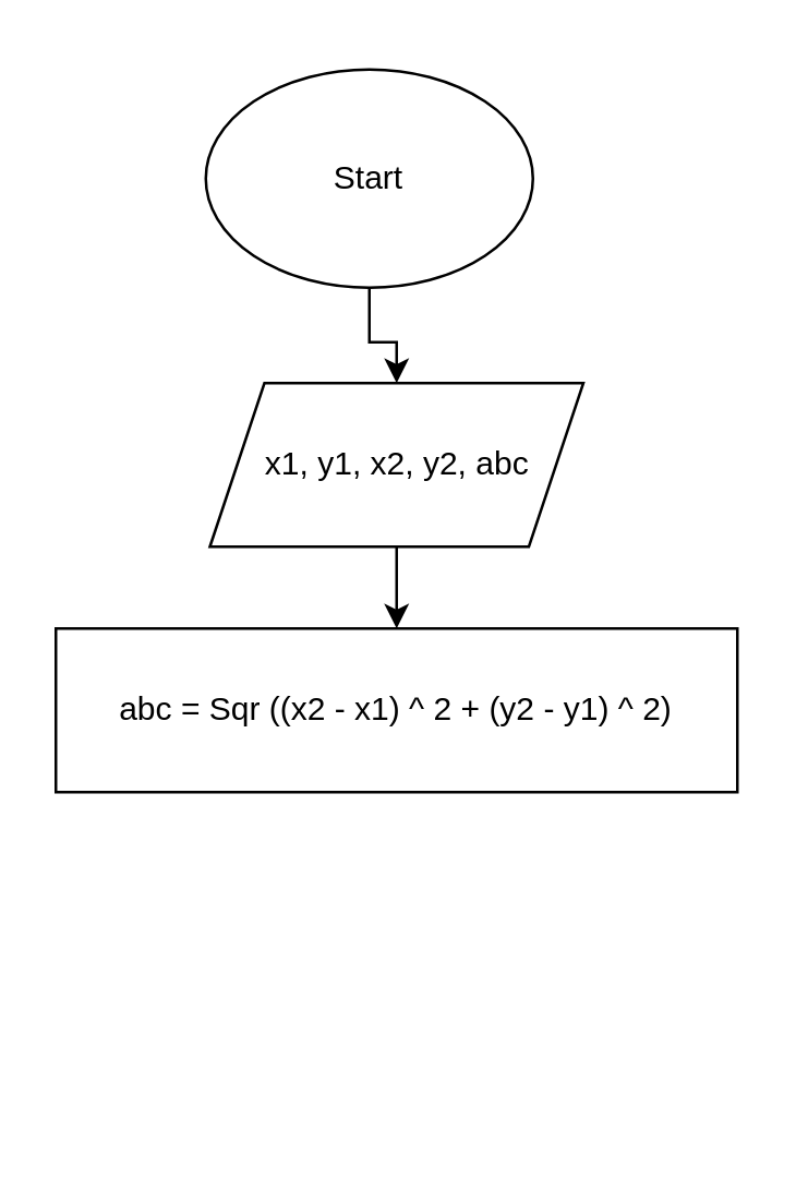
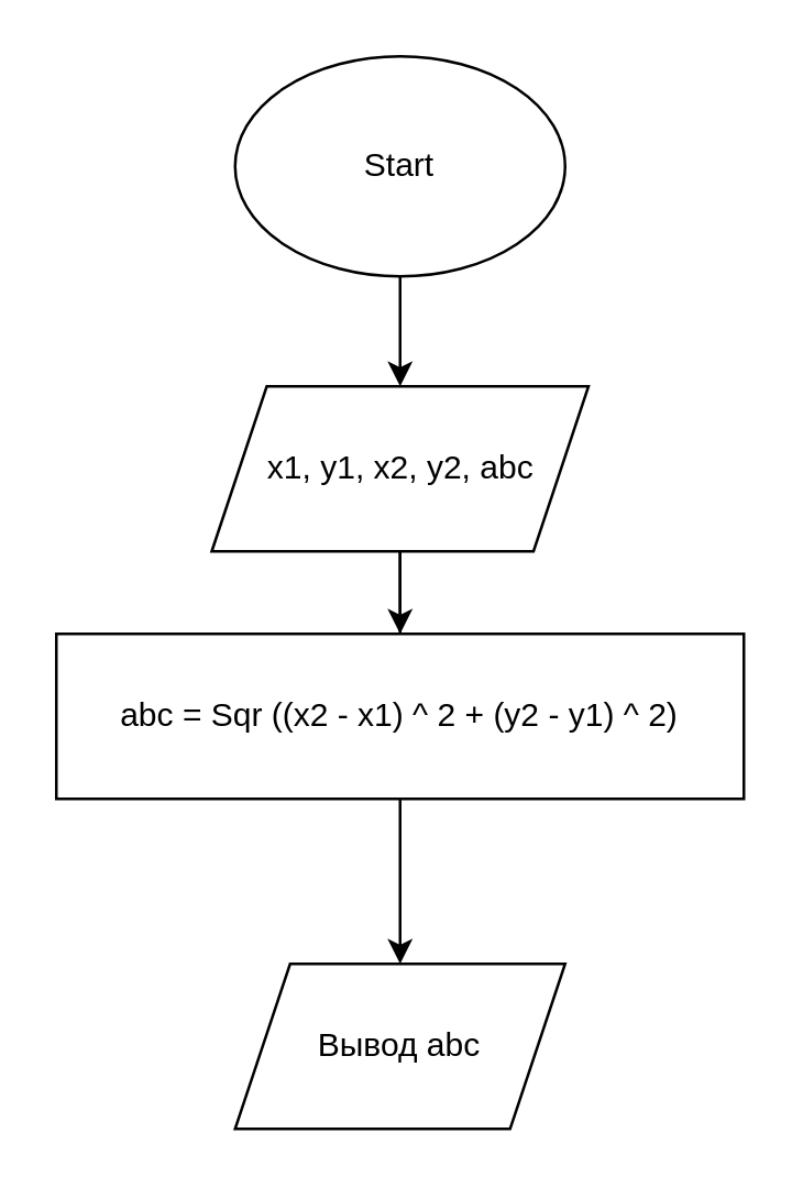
  <mxCell id="0" />
  <mxCell id="1" parent="0" />
  <mxCell id="2" value="" style="edgeStyle=orthogonalEdgeStyle;rounded=0;orthogonalLoop=1;jettySize=auto;html=1;" edge="1" parent="1" source="3" target="6"><mxGeometry relative="1" as="geometry" /></mxCell>
- <mxCell id="3" value="&lt;div&gt;Start&lt;/div&gt;" style="ellipse;whiteSpace=wrap;html=1;" vertex="1" parent="1"><mxGeometry x="75" y="25" width="120" height="80" as="geometry" /></mxCell>
+ <mxCell id="3" value="&lt;div&gt;Start&lt;/div&gt;" style="ellipse;whiteSpace=wrap;html=1;" vertex="1" parent="1"><mxGeometry x="85" y="20" width="120" height="80" as="geometry" /></mxCell>
+ <mxCell id="4" value="" style="edgeStyle=orthogonalEdgeStyle;rounded=0;orthogonalLoop=1;jettySize=auto;html=1;entryX=0.5;entryY=0;entryDx=0;entryDy=0;" edge="1" parent="1" source="6" target="7"><mxGeometry relative="1" as="geometry"><mxPoint x="145" y="220" as="targetPoint" /></mxGeometry></mxCell>
  <mxCell id="5" value="" style="edgeStyle=orthogonalEdgeStyle;rounded=0;orthogonalLoop=1;jettySize=auto;html=1;" edge="1" parent="1" source="6" target="8"><mxGeometry relative="1" as="geometry" /></mxCell>
  <mxCell id="6" value="&lt;font style=&quot;vertical-align: inherit&quot;&gt;&lt;font style=&quot;vertical-align: inherit&quot;&gt;x1, y1, x2, y2, abc&lt;/font&gt;&lt;/font&gt;" style="shape=parallelogram;perimeter=parallelogramPerimeter;whiteSpace=wrap;html=1;fixedSize=1;" vertex="1" parent="1"><mxGeometry x="76.5" y="140" width="137" height="60" as="geometry" /></mxCell>
+ <mxCell id="7" value="&lt;div&gt;&lt;font style=&quot;vertical-align: inherit&quot;&gt;&lt;font style=&quot;vertical-align: inherit&quot;&gt;&lt;font style=&quot;vertical-align: inherit&quot;&gt;&lt;font style=&quot;vertical-align: inherit&quot;&gt;Вывод abc&lt;/font&gt;&lt;/font&gt;&lt;/font&gt;&lt;/font&gt;&lt;/div&gt;" style="shape=parallelogram;perimeter=parallelogramPerimeter;whiteSpace=wrap;html=1;fixedSize=1;" vertex="1" parent="1"><mxGeometry x="85" y="350" width="120" height="60" as="geometry" /></mxCell>
  <mxCell id="8" value="&lt;font style=&quot;vertical-align: inherit&quot;&gt;&lt;font style=&quot;vertical-align: inherit&quot;&gt;abc = Sqr ((x2 - x1) ^ 2 + (y2 - y1) ^ 2)&lt;/font&gt;&lt;/font&gt;" style="whiteSpace=wrap;html=1;" vertex="1" parent="1"><mxGeometry x="20" y="230" width="250" height="60" as="geometry" /></mxCell>
